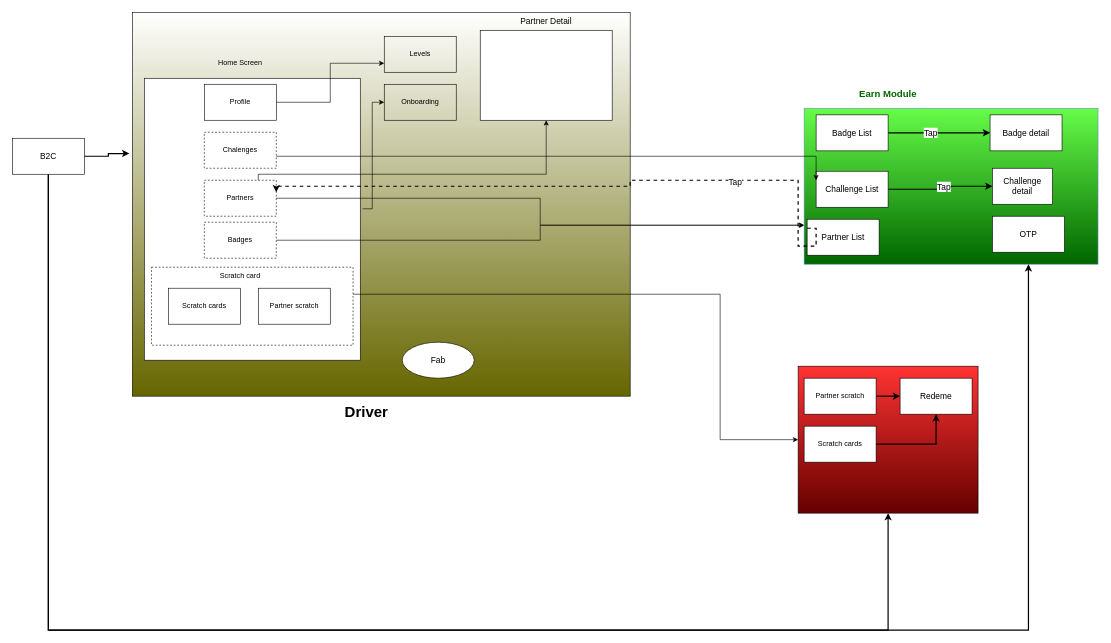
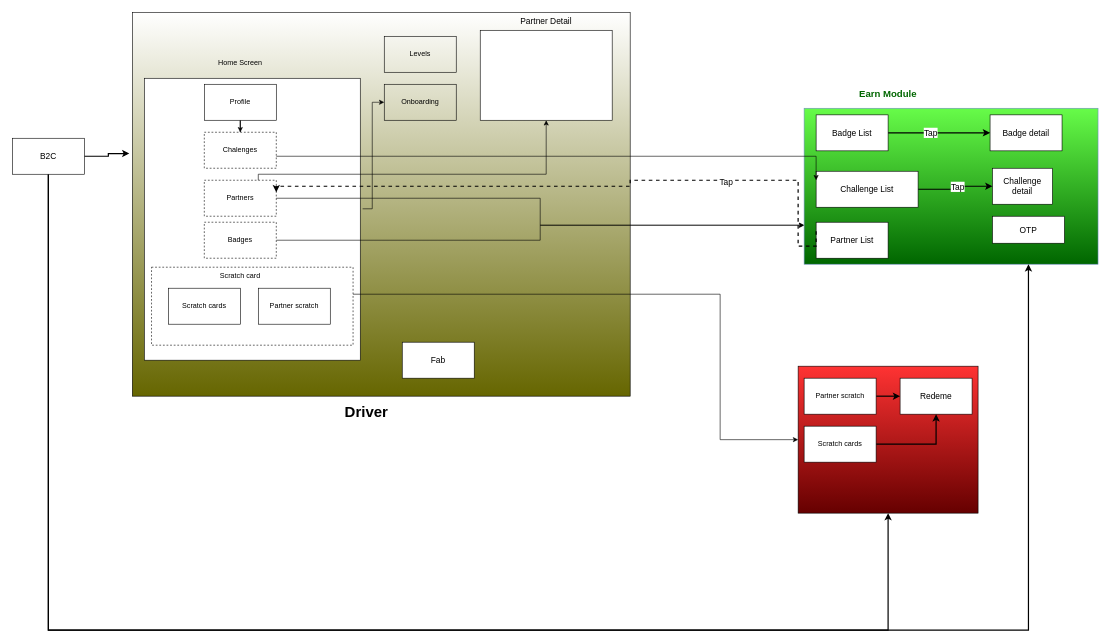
  <mxCell id="0" />
  <mxCell id="1" parent="0" />
  <mxCell id="2" value="" style="rounded=0;whiteSpace=wrap;html=1;fontSize=16;fontColor=#990000;fillColor=default;gradientColor=#666600;" vertex="1" parent="1"><mxGeometry x="220" y="20" width="830" height="640" as="geometry" /></mxCell>
  <mxCell id="3" value="" style="rounded=0;whiteSpace=wrap;html=1;" vertex="1" parent="1"><mxGeometry x="240" y="130" width="360" height="470" as="geometry" /></mxCell>
- <mxCell id="4" style="edgeStyle=orthogonalEdgeStyle;rounded=0;orthogonalLoop=1;jettySize=auto;html=1;entryX=0;entryY=0.75;entryDx=0;entryDy=0;fontSize=16;fontColor=#006600;" edge="1" parent="1" source="5" target="15"><mxGeometry relative="1" as="geometry" /></mxCell>
+ <mxCell id="4" style="edgeStyle=orthogonalEdgeStyle;rounded=0;orthogonalLoop=1;jettySize=auto;html=1;fontSize=16;fontColor=#006600;" edge="1" parent="1" source="5" target="6"><mxGeometry relative="1" as="geometry" /></mxCell>
  <mxCell id="5" value="Profile" style="rounded=0;whiteSpace=wrap;html=1;" vertex="1" parent="1"><mxGeometry x="340" y="140" width="120" height="60" as="geometry" /></mxCell>
  <mxCell id="6" value="Chalenges" style="rounded=0;whiteSpace=wrap;html=1;dashed=1;" vertex="1" parent="1"><mxGeometry x="340" y="220" width="120" height="60" as="geometry" /></mxCell>
  <mxCell id="7" style="edgeStyle=orthogonalEdgeStyle;rounded=0;orthogonalLoop=1;jettySize=auto;html=1;fontSize=14;fontColor=#000000;entryX=0;entryY=0.75;entryDx=0;entryDy=0;" edge="1" parent="1" source="8" target="19"><mxGeometry relative="1" as="geometry"><mxPoint x="880" y="280" as="targetPoint" /></mxGeometry></mxCell>
  <mxCell id="8" value="Badges" style="rounded=0;whiteSpace=wrap;html=1;dashed=1;" vertex="1" parent="1"><mxGeometry x="340" y="370" width="120" height="60" as="geometry" /></mxCell>
  <mxCell id="9" style="edgeStyle=orthogonalEdgeStyle;rounded=0;orthogonalLoop=1;jettySize=auto;html=1;fontSize=16;fontColor=#FFF4F0;" edge="1" parent="1" source="10" target="20"><mxGeometry relative="1" as="geometry"><Array as="points"><mxPoint x="1200" y="490" /></Array></mxGeometry></mxCell>
  <mxCell id="10" value="" style="rounded=0;whiteSpace=wrap;html=1;fillColor=none;dashed=1;" vertex="1" parent="1"><mxGeometry x="252" y="445" width="336" height="130" as="geometry" /></mxCell>
  <mxCell id="11" value="Scratch cards" style="rounded=0;whiteSpace=wrap;html=1;" vertex="1" parent="1"><mxGeometry x="280" y="480" width="120" height="60" as="geometry" /></mxCell>
  <mxCell id="12" value="Partner scratch" style="rounded=0;whiteSpace=wrap;html=1;" vertex="1" parent="1"><mxGeometry x="430" y="480" width="120" height="60" as="geometry" /></mxCell>
  <mxCell id="13" value="Scratch card" style="text;html=1;strokeColor=none;fillColor=none;align=center;verticalAlign=middle;whiteSpace=wrap;rounded=0;dashed=1;" vertex="1" parent="1"><mxGeometry x="345" y="445" width="110" height="30" as="geometry" /></mxCell>
  <mxCell id="14" value="Home Screen" style="text;html=1;strokeColor=none;fillColor=none;align=center;verticalAlign=middle;whiteSpace=wrap;rounded=0;dashed=1;" vertex="1" parent="1"><mxGeometry x="330" y="90" width="140" height="30" as="geometry" /></mxCell>
  <mxCell id="15" value="Levels" style="rounded=0;whiteSpace=wrap;html=1;fillColor=none;" vertex="1" parent="1"><mxGeometry x="640" y="60" width="120" height="60" as="geometry" /></mxCell>
  <mxCell id="16" style="edgeStyle=orthogonalEdgeStyle;rounded=0;orthogonalLoop=1;jettySize=auto;html=1;exitX=1;exitY=0.5;exitDx=0;exitDy=0;entryX=0;entryY=0.75;entryDx=0;entryDy=0;fontSize=16;fontColor=#006600;" edge="1" parent="1" source="18" target="19"><mxGeometry relative="1" as="geometry" /></mxCell>
  <mxCell id="17" style="edgeStyle=orthogonalEdgeStyle;rounded=0;orthogonalLoop=1;jettySize=auto;html=1;exitX=0.75;exitY=0;exitDx=0;exitDy=0;fontSize=14;fontColor=#000000;" edge="1" parent="1" source="18" target="24"><mxGeometry relative="1" as="geometry"><Array as="points"><mxPoint x="430" y="290" /><mxPoint x="910" y="290" /></Array></mxGeometry></mxCell>
  <mxCell id="18" value="Partners" style="rounded=0;whiteSpace=wrap;html=1;dashed=1;fillColor=none;" vertex="1" parent="1"><mxGeometry x="340" y="300" width="120" height="60" as="geometry" /></mxCell>
  <mxCell id="19" value="" style="rounded=0;whiteSpace=wrap;html=1;fillColor=#67FC49;strokeColor=#6c8ebf;gradientColor=#006600;" vertex="1" parent="1"><mxGeometry x="1340" y="180" width="490" height="260" as="geometry" /></mxCell>
  <mxCell id="20" value="" style="rounded=0;whiteSpace=wrap;html=1;fontSize=16;fontColor=#FFF4F0;fillColor=#FF3333;gradientColor=#660000;" vertex="1" parent="1"><mxGeometry x="1330" y="610" width="300" height="245" as="geometry" /></mxCell>
  <mxCell id="21" value="&lt;b&gt;&lt;font color=&quot;#006600&quot;&gt;Earn Module&lt;/font&gt;&lt;/b&gt;" style="text;html=1;strokeColor=none;fillColor=none;align=center;verticalAlign=middle;whiteSpace=wrap;rounded=0;fontSize=16;fontColor=#FFF4F0;" vertex="1" parent="1"><mxGeometry x="1420" y="140" width="120" height="30" as="geometry" /></mxCell>
  <mxCell id="22" value="&lt;font size=&quot;1&quot; color=&quot;#000000&quot;&gt;&lt;b style=&quot;font-size: 25px;&quot;&gt;Driver&amp;nbsp;&lt;/b&gt;&lt;/font&gt;" style="text;html=1;strokeColor=none;fillColor=none;align=center;verticalAlign=middle;whiteSpace=wrap;rounded=0;fontSize=16;fontColor=#990000;" vertex="1" parent="1"><mxGeometry x="519" y="670" width="190" height="30" as="geometry" /></mxCell>
  <mxCell id="23" value="Badge detail" style="rounded=0;whiteSpace=wrap;html=1;fontSize=14;fontColor=#000000;fillColor=default;gradientColor=none;" vertex="1" parent="1"><mxGeometry x="1650" y="191" width="120" height="60" as="geometry" /></mxCell>
  <mxCell id="24" value="" style="rounded=0;whiteSpace=wrap;html=1;fontSize=14;fontColor=#000000;fillColor=default;gradientColor=none;" vertex="1" parent="1"><mxGeometry x="800" y="50" width="220" height="150" as="geometry" /></mxCell>
  <mxCell id="25" value="Partner Detail" style="text;html=1;strokeColor=none;fillColor=none;align=center;verticalAlign=middle;whiteSpace=wrap;rounded=0;fontSize=14;fontColor=#000000;" vertex="1" parent="1"><mxGeometry x="860" y="20" width="100" height="30" as="geometry" /></mxCell>
  <mxCell id="26" value="Challenge detail" style="rounded=0;whiteSpace=wrap;html=1;fontSize=14;fontColor=#000000;fillColor=default;gradientColor=none;" vertex="1" parent="1"><mxGeometry x="1654" y="280" width="100" height="60" as="geometry" /></mxCell>
  <mxCell id="27" style="edgeStyle=orthogonalEdgeStyle;rounded=0;orthogonalLoop=1;jettySize=auto;html=1;entryX=0;entryY=0.5;entryDx=0;entryDy=0;fontSize=14;fontColor=#000000;startArrow=none;startFill=0;endArrow=classic;endFill=1;strokeWidth=2;" edge="1" parent="1" source="29" target="26"><mxGeometry relative="1" as="geometry" /></mxCell>
  <mxCell id="28" value="Tap" style="edgeLabel;html=1;align=center;verticalAlign=middle;resizable=0;points=[];fontSize=14;fontColor=#000000;" vertex="1" connectable="0" parent="27"><mxGeometry x="0.086" relative="1" as="geometry"><mxPoint as="offset" /></mxGeometry></mxCell>
- <mxCell id="29" value="Challenge List" style="rounded=0;whiteSpace=wrap;html=1;fontSize=14;fontColor=#000000;fillColor=default;gradientColor=none;" vertex="1" parent="1"><mxGeometry x="1360" y="285" width="120" height="60" as="geometry" /></mxCell>
+ <mxCell id="29" value="Challenge List" style="rounded=0;whiteSpace=wrap;html=1;fontSize=14;fontColor=#000000;fillColor=default;gradientColor=none;" vertex="1" parent="1"><mxGeometry x="1360" y="285" width="170" height="60" as="geometry" /></mxCell>
  <mxCell id="30" style="edgeStyle=orthogonalEdgeStyle;rounded=0;orthogonalLoop=1;jettySize=auto;html=1;entryX=0;entryY=0.5;entryDx=0;entryDy=0;fontSize=14;fontColor=#000000;startArrow=none;startFill=0;endArrow=classic;endFill=1;strokeWidth=2;" edge="1" parent="1" source="32" target="23"><mxGeometry relative="1" as="geometry" /></mxCell>
  <mxCell id="31" value="Tap&lt;br&gt;" style="edgeLabel;html=1;align=center;verticalAlign=middle;resizable=0;points=[];fontSize=14;fontColor=#000000;" vertex="1" connectable="0" parent="30"><mxGeometry x="-0.114" y="-6" relative="1" as="geometry"><mxPoint x="-5" y="-7" as="offset" /></mxGeometry></mxCell>
  <mxCell id="32" value="Badge List" style="rounded=0;whiteSpace=wrap;html=1;fontSize=14;fontColor=#000000;fillColor=default;gradientColor=none;" vertex="1" parent="1"><mxGeometry x="1360" y="191" width="120" height="60" as="geometry" /></mxCell>
- <mxCell id="33" value="Partner List" style="rounded=0;whiteSpace=wrap;html=1;fontSize=14;fontColor=#000000;fillColor=default;gradientColor=none;" vertex="1" parent="1"><mxGeometry x="1345" y="365" width="120" height="60" as="geometry" /></mxCell>
+ <mxCell id="33" value="Partner List" style="rounded=0;whiteSpace=wrap;html=1;fontSize=14;fontColor=#000000;fillColor=default;gradientColor=none;" vertex="1" parent="1"><mxGeometry x="1360" y="370" width="120" height="60" as="geometry" /></mxCell>
  <mxCell id="34" value="Redeme" style="rounded=0;whiteSpace=wrap;html=1;fontSize=14;fontColor=#000000;fillColor=default;gradientColor=none;" vertex="1" parent="1"><mxGeometry x="1500" y="630" width="120" height="60" as="geometry" /></mxCell>
  <mxCell id="35" style="edgeStyle=orthogonalEdgeStyle;rounded=0;orthogonalLoop=1;jettySize=auto;html=1;exitX=1;exitY=0.5;exitDx=0;exitDy=0;entryX=0;entryY=0.5;entryDx=0;entryDy=0;fontSize=14;fontColor=#000000;startArrow=none;startFill=0;endArrow=classic;endFill=1;strokeWidth=2;" edge="1" parent="1" source="36" target="34"><mxGeometry relative="1" as="geometry" /></mxCell>
  <mxCell id="36" value="Partner scratch" style="rounded=0;whiteSpace=wrap;html=1;" vertex="1" parent="1"><mxGeometry x="1340" y="630" width="120" height="60" as="geometry" /></mxCell>
  <mxCell id="37" style="edgeStyle=orthogonalEdgeStyle;rounded=0;orthogonalLoop=1;jettySize=auto;html=1;exitX=1;exitY=0.5;exitDx=0;exitDy=0;entryX=0.5;entryY=1;entryDx=0;entryDy=0;fontSize=14;fontColor=#000000;startArrow=none;startFill=0;endArrow=classic;endFill=1;strokeWidth=2;" edge="1" parent="1" source="38" target="34"><mxGeometry relative="1" as="geometry" /></mxCell>
  <mxCell id="38" value="Scratch cards" style="rounded=0;whiteSpace=wrap;html=1;" vertex="1" parent="1"><mxGeometry x="1340" y="710" width="120" height="60" as="geometry" /></mxCell>
  <mxCell id="39" style="edgeStyle=orthogonalEdgeStyle;rounded=0;orthogonalLoop=1;jettySize=auto;html=1;entryX=1.011;entryY=0.463;entryDx=0;entryDy=0;entryPerimeter=0;fontSize=14;fontColor=#000000;startArrow=classic;startFill=1;endArrow=none;endFill=0;" edge="1" parent="1" source="40" target="3"><mxGeometry relative="1" as="geometry"><Array as="points"><mxPoint x="620" y="170" /><mxPoint x="620" y="348" /></Array></mxGeometry></mxCell>
  <mxCell id="40" value="Onboarding" style="rounded=0;whiteSpace=wrap;html=1;fillColor=none;" vertex="1" parent="1"><mxGeometry x="640" y="140" width="120" height="60" as="geometry" /></mxCell>
  <mxCell id="41" style="edgeStyle=orthogonalEdgeStyle;rounded=0;orthogonalLoop=1;jettySize=auto;html=1;fontSize=16;fontColor=#006600;dashed=1;exitX=0;exitY=0.25;exitDx=0;exitDy=0;strokeWidth=2;" edge="1" parent="1" source="33"><mxGeometry relative="1" as="geometry"><mxPoint x="970" y="305" as="sourcePoint" /><mxPoint x="460" y="320" as="targetPoint" /><Array as="points"><mxPoint x="1360" y="410" /><mxPoint x="1330" y="410" /><mxPoint x="1330" y="300" /><mxPoint x="1050" y="300" /><mxPoint x="1050" y="310" /><mxPoint x="460" y="310" /></Array></mxGeometry></mxCell>
  <mxCell id="42" value="Tap" style="edgeLabel;html=1;align=center;verticalAlign=middle;resizable=0;points=[];fontSize=14;fontColor=#000000;" vertex="1" connectable="0" parent="41"><mxGeometry x="-0.458" y="2" relative="1" as="geometry"><mxPoint as="offset" /></mxGeometry></mxCell>
  <mxCell id="43" style="edgeStyle=orthogonalEdgeStyle;rounded=0;orthogonalLoop=1;jettySize=auto;html=1;fontSize=16;fontColor=#006600;entryX=0;entryY=0.25;entryDx=0;entryDy=0;" edge="1" parent="1" source="6" target="29"><mxGeometry relative="1" as="geometry"><Array as="points"><mxPoint x="1360" y="260" /></Array></mxGeometry></mxCell>
- <mxCell id="44" value="OTP" style="rounded=0;whiteSpace=wrap;html=1;fontSize=14;fontColor=#000000;fillColor=default;gradientColor=none;" vertex="1" parent="1"><mxGeometry x="1654" y="360" width="120" height="60" as="geometry" /></mxCell>
+ <mxCell id="44" value="OTP" style="rounded=0;whiteSpace=wrap;html=1;fontSize=14;fontColor=#000000;fillColor=default;gradientColor=none;" vertex="1" parent="1"><mxGeometry x="1654" y="360" width="120" height="45" as="geometry" /></mxCell>
  <mxCell id="45" style="edgeStyle=orthogonalEdgeStyle;rounded=0;orthogonalLoop=1;jettySize=auto;html=1;fontSize=14;fontColor=#000000;startArrow=none;startFill=0;endArrow=classic;endFill=1;strokeWidth=2;entryX=-0.006;entryY=0.368;entryDx=0;entryDy=0;entryPerimeter=0;" edge="1" parent="1" source="48" target="2"><mxGeometry relative="1" as="geometry" /></mxCell>
  <mxCell id="46" style="edgeStyle=orthogonalEdgeStyle;rounded=0;orthogonalLoop=1;jettySize=auto;html=1;fontSize=14;fontColor=#000000;startArrow=none;startFill=0;endArrow=classic;endFill=1;strokeWidth=2;" edge="1" parent="1" source="48" target="19"><mxGeometry relative="1" as="geometry"><Array as="points"><mxPoint x="80" y="1050" /><mxPoint x="1714" y="1050" /></Array></mxGeometry></mxCell>
  <mxCell id="47" style="edgeStyle=orthogonalEdgeStyle;rounded=0;orthogonalLoop=1;jettySize=auto;html=1;entryX=0.5;entryY=1;entryDx=0;entryDy=0;fontSize=14;fontColor=#000000;startArrow=none;startFill=0;endArrow=classic;endFill=1;strokeWidth=2;" edge="1" parent="1" source="48" target="20"><mxGeometry relative="1" as="geometry"><Array as="points"><mxPoint x="80" y="1050" /><mxPoint x="1480" y="1050" /></Array></mxGeometry></mxCell>
  <mxCell id="48" value="B2C" style="rounded=0;whiteSpace=wrap;html=1;fontSize=14;fontColor=#000000;fillColor=default;gradientColor=none;" vertex="1" parent="1"><mxGeometry x="20" y="230" width="120" height="60" as="geometry" /></mxCell>
- <mxCell id="49" value="Fab" style="ellipse;whiteSpace=wrap;html=1;fontSize=14;fontColor=#000000;fillColor=default;gradientColor=none;" vertex="1" parent="1"><mxGeometry x="670" y="570" width="120" height="60" as="geometry" /></mxCell>
+ <mxCell id="49" value="Fab" style="rounded=0;whiteSpace=wrap;html=1;fontSize=14;fontColor=#000000;fillColor=default;gradientColor=none;" vertex="1" parent="1"><mxGeometry x="670" y="570" width="120" height="60" as="geometry" /></mxCell>
